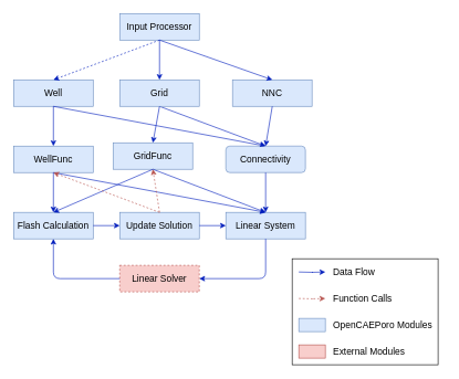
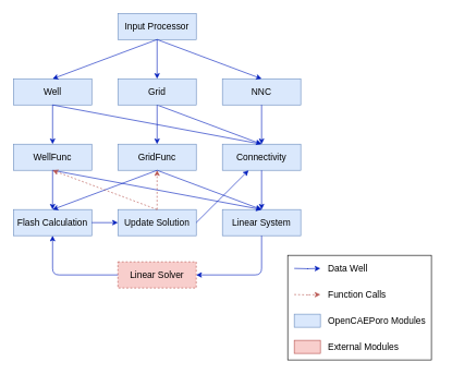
  <mxCell id="0" />
  <mxCell id="1" parent="0" />
  <mxCell id="2" value="&lt;font style=&quot;font-size: 14px&quot;&gt;Well&lt;/font&gt;" style="rounded=0;whiteSpace=wrap;html=1;fillColor=#dae8fc;strokeColor=#6c8ebf;" parent="1" vertex="1"><mxGeometry x="20" y="120" width="120" height="40" as="geometry" /></mxCell>
  <mxCell id="3" value="&lt;font style=&quot;font-size: 14px&quot;&gt;Input Processor&lt;/font&gt;" style="rounded=0;whiteSpace=wrap;html=1;fillColor=#dae8fc;strokeColor=#6c8ebf;" parent="1" vertex="1"><mxGeometry x="180" y="20" width="120" height="40" as="geometry" /></mxCell>
- <mxCell id="4" value="&lt;span style=&quot;font-size: 14px&quot;&gt;GridFunc&lt;/span&gt;" style="rounded=0;whiteSpace=wrap;html=1;fillColor=#dae8fc;strokeColor=#6c8ebf;" parent="1" vertex="1"><mxGeometry x="170" y="215" width="120" height="40" as="geometry" /></mxCell>
+ <mxCell id="4" value="&lt;span style=&quot;font-size: 14px&quot;&gt;GridFunc&lt;/span&gt;" style="rounded=0;whiteSpace=wrap;html=1;fillColor=#dae8fc;strokeColor=#6c8ebf;" parent="1" vertex="1"><mxGeometry x="180" y="220" width="120" height="40" as="geometry" /></mxCell>
  <mxCell id="5" value="&lt;span style=&quot;font-size: 14px&quot;&gt;Linear System&lt;/span&gt;" style="rounded=0;whiteSpace=wrap;html=1;fillColor=#dae8fc;strokeColor=#6c8ebf;" parent="1" vertex="1"><mxGeometry x="340" y="320" width="120" height="40" as="geometry" /></mxCell>
  <mxCell id="6" value="&lt;span style=&quot;font-size: 14px&quot;&gt;Linear Solver&lt;/span&gt;" style="rounded=0;whiteSpace=wrap;html=1;fillColor=#f8cecc;strokeColor=#b85450;dashed=1;" parent="1" vertex="1"><mxGeometry x="180" y="400" width="120" height="40" as="geometry" /></mxCell>
  <mxCell id="7" value="&lt;font style=&quot;font-size: 14px&quot;&gt;Flash Calculation&lt;/font&gt;" style="rounded=0;whiteSpace=wrap;html=1;fillColor=#dae8fc;strokeColor=#6c8ebf;" parent="1" vertex="1"><mxGeometry x="20" y="320" width="120" height="40" as="geometry" /></mxCell>
  <mxCell id="8" value="&lt;span style=&quot;font-size: 14px&quot;&gt;Update Solution&lt;/span&gt;" style="rounded=0;whiteSpace=wrap;html=1;fillColor=#dae8fc;strokeColor=#6c8ebf;" parent="1" vertex="1"><mxGeometry x="180" y="320" width="120" height="40" as="geometry" /></mxCell>
- <mxCell id="9" value="" style="endArrow=classic;html=1;exitX=0.5;exitY=1;exitDx=0;exitDy=0;entryX=0.5;entryY=0;entryDx=0;entryDy=0;fillColor=#0050ef;strokeColor=#001DBC;dashed=1;" parent="1" source="3" target="2" edge="1"><mxGeometry width="50" height="50" relative="1" as="geometry"><mxPoint x="400" y="410" as="sourcePoint" /><mxPoint x="450" y="360" as="targetPoint" /></mxGeometry></mxCell>
+ <mxCell id="9" value="" style="endArrow=classic;html=1;exitX=0.5;exitY=1;exitDx=0;exitDy=0;entryX=0.5;entryY=0;entryDx=0;entryDy=0;fillColor=#0050ef;strokeColor=#001DBC;" parent="1" source="3" target="2" edge="1"><mxGeometry width="50" height="50" relative="1" as="geometry"><mxPoint x="400" y="410" as="sourcePoint" /><mxPoint x="450" y="360" as="targetPoint" /></mxGeometry></mxCell>
  <mxCell id="10" value="" style="endArrow=classic;html=1;exitX=0.5;exitY=1;exitDx=0;exitDy=0;entryX=0.5;entryY=0;entryDx=0;entryDy=0;fillColor=#0050ef;strokeColor=#001DBC;" parent="1" source="2" target="23" edge="1"><mxGeometry width="50" height="50" relative="1" as="geometry"><mxPoint x="350" y="150" as="sourcePoint" /><mxPoint x="250" y="190" as="targetPoint" /></mxGeometry></mxCell>
  <mxCell id="11" value="" style="endArrow=classic;html=1;exitX=0.5;exitY=1;exitDx=0;exitDy=0;entryX=0.5;entryY=0;entryDx=0;entryDy=0;fillColor=#0050ef;strokeColor=#001DBC;" parent="1" source="4" target="5" edge="1"><mxGeometry width="50" height="50" relative="1" as="geometry"><mxPoint x="360" y="240" as="sourcePoint" /><mxPoint x="260" y="280" as="targetPoint" /></mxGeometry></mxCell>
  <mxCell id="12" value="" style="endArrow=classic;html=1;exitX=0.5;exitY=1;exitDx=0;exitDy=0;entryX=1;entryY=0.5;entryDx=0;entryDy=0;fillColor=#0050ef;strokeColor=#001DBC;" parent="1" source="5" target="6" edge="1"><mxGeometry width="50" height="50" relative="1" as="geometry"><mxPoint x="290" y="170" as="sourcePoint" /><mxPoint x="190" y="210" as="targetPoint" /><Array as="points"><mxPoint x="400" y="420" /></Array></mxGeometry></mxCell>
  <mxCell id="13" value="" style="endArrow=classic;html=1;exitX=0;exitY=0.5;exitDx=0;exitDy=0;fillColor=#0050ef;strokeColor=#001DBC;" parent="1" source="6" edge="1"><mxGeometry width="50" height="50" relative="1" as="geometry"><mxPoint x="300" y="180" as="sourcePoint" /><mxPoint x="80" y="360" as="targetPoint" /><Array as="points"><mxPoint x="80" y="420" /></Array></mxGeometry></mxCell>
  <mxCell id="14" style="edgeStyle=orthogonalEdgeStyle;rounded=0;orthogonalLoop=1;jettySize=auto;html=1;fillColor=#0050ef;strokeColor=#001DBC;entryX=0;entryY=0.5;entryDx=0;entryDy=0;" parent="1" edge="1"><mxGeometry relative="1" as="geometry"><mxPoint x="490" y="410" as="targetPoint" /><mxPoint x="450" y="410" as="sourcePoint" /></mxGeometry></mxCell>
- <mxCell id="15" value="&lt;font style=&quot;font-size: 14px&quot;&gt;Data Flow&lt;/font&gt;" style="text;html=1;strokeColor=none;fillColor=none;align=left;verticalAlign=middle;whiteSpace=wrap;rounded=0;" parent="1" vertex="1"><mxGeometry x="500" y="400" width="70" height="20" as="geometry" /></mxCell>
+ <mxCell id="15" value="&lt;font style=&quot;font-size: 14px&quot;&gt;Data Well&lt;/font&gt;" style="text;html=1;strokeColor=none;fillColor=none;align=left;verticalAlign=middle;whiteSpace=wrap;rounded=0;" parent="1" vertex="1"><mxGeometry x="500" y="400" width="70" height="20" as="geometry" /></mxCell>
  <mxCell id="16" style="edgeStyle=orthogonalEdgeStyle;rounded=0;orthogonalLoop=1;jettySize=auto;html=1;fillColor=#f8cecc;strokeColor=#b85450;entryX=0;entryY=0.5;entryDx=0;entryDy=0;dashed=1;" parent="1" edge="1"><mxGeometry relative="1" as="geometry"><mxPoint x="490" y="450" as="targetPoint" /><mxPoint x="450" y="450" as="sourcePoint" /></mxGeometry></mxCell>
  <mxCell id="17" value="&lt;font style=&quot;font-size: 14px&quot;&gt;Function Calls&lt;/font&gt;" style="text;html=1;strokeColor=none;fillColor=none;align=left;verticalAlign=middle;whiteSpace=wrap;rounded=0;" parent="1" vertex="1"><mxGeometry x="500" y="440" width="110" height="20" as="geometry" /></mxCell>
  <mxCell id="18" value="" style="rounded=0;whiteSpace=wrap;html=1;fillColor=#dae8fc;strokeColor=#6c8ebf;" parent="1" vertex="1"><mxGeometry x="450" y="480" width="40" height="20" as="geometry" /></mxCell>
  <mxCell id="19" value="&lt;font style=&quot;font-size: 14px&quot;&gt;OpenCAEPoro Modules&lt;/font&gt;" style="text;html=1;strokeColor=none;fillColor=none;align=left;verticalAlign=middle;whiteSpace=wrap;rounded=0;" parent="1" vertex="1"><mxGeometry x="500" y="480" width="170" height="20" as="geometry" /></mxCell>
  <mxCell id="20" value="" style="rounded=0;whiteSpace=wrap;html=1;fillColor=#f8cecc;strokeColor=#b85450;" parent="1" vertex="1"><mxGeometry x="450" y="520" width="40" height="20" as="geometry" /></mxCell>
  <mxCell id="21" value="&lt;font style=&quot;font-size: 14px&quot;&gt;External Modules&lt;/font&gt;" style="text;html=1;strokeColor=none;fillColor=none;align=left;verticalAlign=middle;whiteSpace=wrap;rounded=0;" parent="1" vertex="1"><mxGeometry x="500" y="520" width="170" height="20" as="geometry" /></mxCell>
- <mxCell id="22" value="&lt;font style=&quot;font-size: 14px&quot;&gt;NNC&lt;br&gt;&lt;/font&gt;" style="rounded=0;whiteSpace=wrap;html=1;fillColor=#dae8fc;strokeColor=#6c8ebf;" parent="1" vertex="1"><mxGeometry x="350" y="120" width="120" height="40" as="geometry" /></mxCell>
- <mxCell id="23" value="&lt;font style=&quot;font-size: 14px&quot;&gt;Connectivity&lt;br&gt;&lt;/font&gt;" style="whiteSpace=wrap;html=1;fillColor=#dae8fc;strokeColor=#6c8ebf;rounded=1;" parent="1" vertex="1"><mxGeometry x="340" y="220" width="120" height="40" as="geometry" /></mxCell>
+ <mxCell id="22" value="&lt;font style=&quot;font-size: 14px&quot;&gt;NNC&lt;br&gt;&lt;/font&gt;" style="rounded=0;whiteSpace=wrap;html=1;fillColor=#dae8fc;strokeColor=#6c8ebf;" parent="1" vertex="1"><mxGeometry x="340" y="120" width="120" height="40" as="geometry" /></mxCell>
+ <mxCell id="23" value="&lt;font style=&quot;font-size: 14px&quot;&gt;Connectivity&lt;br&gt;&lt;/font&gt;" style="rounded=0;whiteSpace=wrap;html=1;fillColor=#dae8fc;strokeColor=#6c8ebf;" parent="1" vertex="1"><mxGeometry x="340" y="220" width="120" height="40" as="geometry" /></mxCell>
  <mxCell id="24" value="" style="endArrow=classic;html=1;exitX=0.5;exitY=1;exitDx=0;exitDy=0;entryX=0.5;entryY=0;entryDx=0;entryDy=0;fillColor=#0050ef;strokeColor=#001DBC;" parent="1" source="22" target="23" edge="1"><mxGeometry width="50" height="50" relative="1" as="geometry"><mxPoint x="230" y="170" as="sourcePoint" /><mxPoint x="310" y="210" as="targetPoint" /></mxGeometry></mxCell>
  <mxCell id="25" value="" style="endArrow=classic;html=1;exitX=0.5;exitY=1;exitDx=0;exitDy=0;entryX=0.5;entryY=0;entryDx=0;entryDy=0;fillColor=#0050ef;strokeColor=#001DBC;" parent="1" source="26" target="23" edge="1"><mxGeometry width="50" height="50" relative="1" as="geometry"><mxPoint x="240" y="180" as="sourcePoint" /><mxPoint x="320" y="220" as="targetPoint" /></mxGeometry></mxCell>
  <mxCell id="26" value="&lt;font style=&quot;font-size: 14px&quot;&gt;Grid&lt;br&gt;&lt;/font&gt;" style="rounded=0;whiteSpace=wrap;html=1;fillColor=#dae8fc;strokeColor=#6c8ebf;" parent="1" vertex="1"><mxGeometry x="180" y="120" width="120" height="40" as="geometry" /></mxCell>
  <mxCell id="27" value="" style="endArrow=classic;html=1;entryX=0.5;entryY=0;entryDx=0;entryDy=0;fillColor=#0050ef;strokeColor=#001DBC;exitX=0.5;exitY=1;exitDx=0;exitDy=0;" parent="1" source="3" target="26" edge="1"><mxGeometry width="50" height="50" relative="1" as="geometry"><mxPoint x="240" y="60" as="sourcePoint" /><mxPoint x="330" y="210" as="targetPoint" /></mxGeometry></mxCell>
  <mxCell id="28" value="" style="endArrow=classic;html=1;entryX=0.5;entryY=0;entryDx=0;entryDy=0;fillColor=#0050ef;strokeColor=#001DBC;exitX=0.5;exitY=1;exitDx=0;exitDy=0;" parent="1" source="3" target="22" edge="1"><mxGeometry width="50" height="50" relative="1" as="geometry"><mxPoint x="410" y="70" as="sourcePoint" /><mxPoint x="330" y="130" as="targetPoint" /></mxGeometry></mxCell>
  <mxCell id="29" value="" style="endArrow=classic;html=1;exitX=0.5;exitY=1;exitDx=0;exitDy=0;entryX=0.5;entryY=0;entryDx=0;entryDy=0;fillColor=#0050ef;strokeColor=#001DBC;entryPerimeter=0;" parent="1" source="2" target="32" edge="1"><mxGeometry width="50" height="50" relative="1" as="geometry"><mxPoint x="-10" y="170" as="sourcePoint" /><mxPoint x="80" y="210" as="targetPoint" /></mxGeometry></mxCell>
  <mxCell id="30" value="" style="endArrow=classic;html=1;exitX=0.5;exitY=1;exitDx=0;exitDy=0;entryX=0.5;entryY=0;entryDx=0;entryDy=0;fillColor=#0050ef;strokeColor=#001DBC;" parent="1" source="23" target="5" edge="1"><mxGeometry width="50" height="50" relative="1" as="geometry"><mxPoint x="80" y="250" as="sourcePoint" /><mxPoint x="330" y="410" as="targetPoint" /></mxGeometry></mxCell>
  <mxCell id="31" value="" style="endArrow=classic;html=1;exitX=0.5;exitY=1;exitDx=0;exitDy=0;fillColor=#0050ef;strokeColor=#001DBC;entryX=0.5;entryY=0;entryDx=0;entryDy=0;" parent="1" source="26" target="4" edge="1"><mxGeometry width="50" height="50" relative="1" as="geometry"><mxPoint x="90" y="170" as="sourcePoint" /><mxPoint x="160" y="230" as="targetPoint" /></mxGeometry></mxCell>
  <mxCell id="32" value="&lt;span style=&quot;font-size: 14px&quot;&gt;WellFunc&lt;/span&gt;" style="rounded=0;whiteSpace=wrap;html=1;fillColor=#dae8fc;strokeColor=#6c8ebf;" parent="1" vertex="1"><mxGeometry x="20" y="220" width="120" height="40" as="geometry" /></mxCell>
  <mxCell id="33" value="" style="endArrow=classic;html=1;fillColor=#0050ef;strokeColor=#001DBC;entryX=0;entryY=0.5;entryDx=0;entryDy=0;" parent="1" target="8" edge="1"><mxGeometry width="50" height="50" relative="1" as="geometry"><mxPoint x="140" y="340" as="sourcePoint" /><mxPoint x="180" y="340" as="targetPoint" /></mxGeometry></mxCell>
  <mxCell id="34" value="" style="endArrow=classic;html=1;exitX=0.5;exitY=1;exitDx=0;exitDy=0;entryX=0.5;entryY=0;entryDx=0;entryDy=0;fillColor=#0050ef;strokeColor=#001DBC;" parent="1" source="32" target="7" edge="1"><mxGeometry width="50" height="50" relative="1" as="geometry"><mxPoint x="90" y="170" as="sourcePoint" /><mxPoint x="90" y="230" as="targetPoint" /></mxGeometry></mxCell>
  <mxCell id="35" value="" style="endArrow=classic;html=1;exitX=0.5;exitY=1;exitDx=0;exitDy=0;fillColor=#0050ef;strokeColor=#001DBC;entryX=0.5;entryY=0;entryDx=0;entryDy=0;" parent="1" source="4" target="7" edge="1"><mxGeometry width="50" height="50" relative="1" as="geometry"><mxPoint x="100" y="180" as="sourcePoint" /><mxPoint x="80" y="320" as="targetPoint" /></mxGeometry></mxCell>
  <mxCell id="36" value="" style="endArrow=classic;html=1;exitX=0.5;exitY=1;exitDx=0;exitDy=0;entryX=0.5;entryY=0;entryDx=0;entryDy=0;fillColor=#0050ef;strokeColor=#001DBC;" parent="1" source="32" target="5" edge="1"><mxGeometry width="50" height="50" relative="1" as="geometry"><mxPoint x="90" y="270" as="sourcePoint" /><mxPoint x="90" y="330" as="targetPoint" /></mxGeometry></mxCell>
  <mxCell id="37" value="" style="rounded=0;whiteSpace=wrap;html=1;fillColor=none;" parent="1" vertex="1"><mxGeometry x="440" y="390" width="220" height="160" as="geometry" /></mxCell>
- <mxCell id="38" value="" style="endArrow=classic;html=1;fillColor=#0050ef;strokeColor=#001DBC;entryX=0;entryY=0.5;entryDx=0;entryDy=0;exitX=1;exitY=0.5;exitDx=0;exitDy=0;" edge="1" parent="1" source="8" target="5"><mxGeometry width="50" height="50" relative="1" as="geometry"><mxPoint x="150" y="350" as="sourcePoint" /><mxPoint x="190" y="350" as="targetPoint" /></mxGeometry></mxCell>
+ <mxCell id="38" value="" style="endArrow=classic;html=1;fillColor=#0050ef;strokeColor=#001DBC;exitX=1;exitY=0.5;exitDx=0;exitDy=0;" edge="1" parent="1" source="8" target="23"><mxGeometry width="50" height="50" relative="1" as="geometry"><mxPoint x="150" y="350" as="sourcePoint" /><mxPoint x="190" y="350" as="targetPoint" /></mxGeometry></mxCell>
  <mxCell id="39" value="" style="endArrow=classic;html=1;exitX=0.5;exitY=0;exitDx=0;exitDy=0;entryX=0.5;entryY=1;entryDx=0;entryDy=0;fillColor=#f8cecc;strokeColor=#b85450;dashed=1;" edge="1" parent="1" source="8" target="32"><mxGeometry width="50" height="50" relative="1" as="geometry"><mxPoint x="250" y="490" as="sourcePoint" /><mxPoint x="250" y="450" as="targetPoint" /></mxGeometry></mxCell>
  <mxCell id="40" value="" style="endArrow=classic;html=1;exitX=0.5;exitY=0;exitDx=0;exitDy=0;entryX=0.5;entryY=1;entryDx=0;entryDy=0;fillColor=#f8cecc;strokeColor=#b85450;dashed=1;" edge="1" parent="1" source="8" target="4"><mxGeometry width="50" height="50" relative="1" as="geometry"><mxPoint x="250" y="330" as="sourcePoint" /><mxPoint x="90" y="270" as="targetPoint" /></mxGeometry></mxCell>
